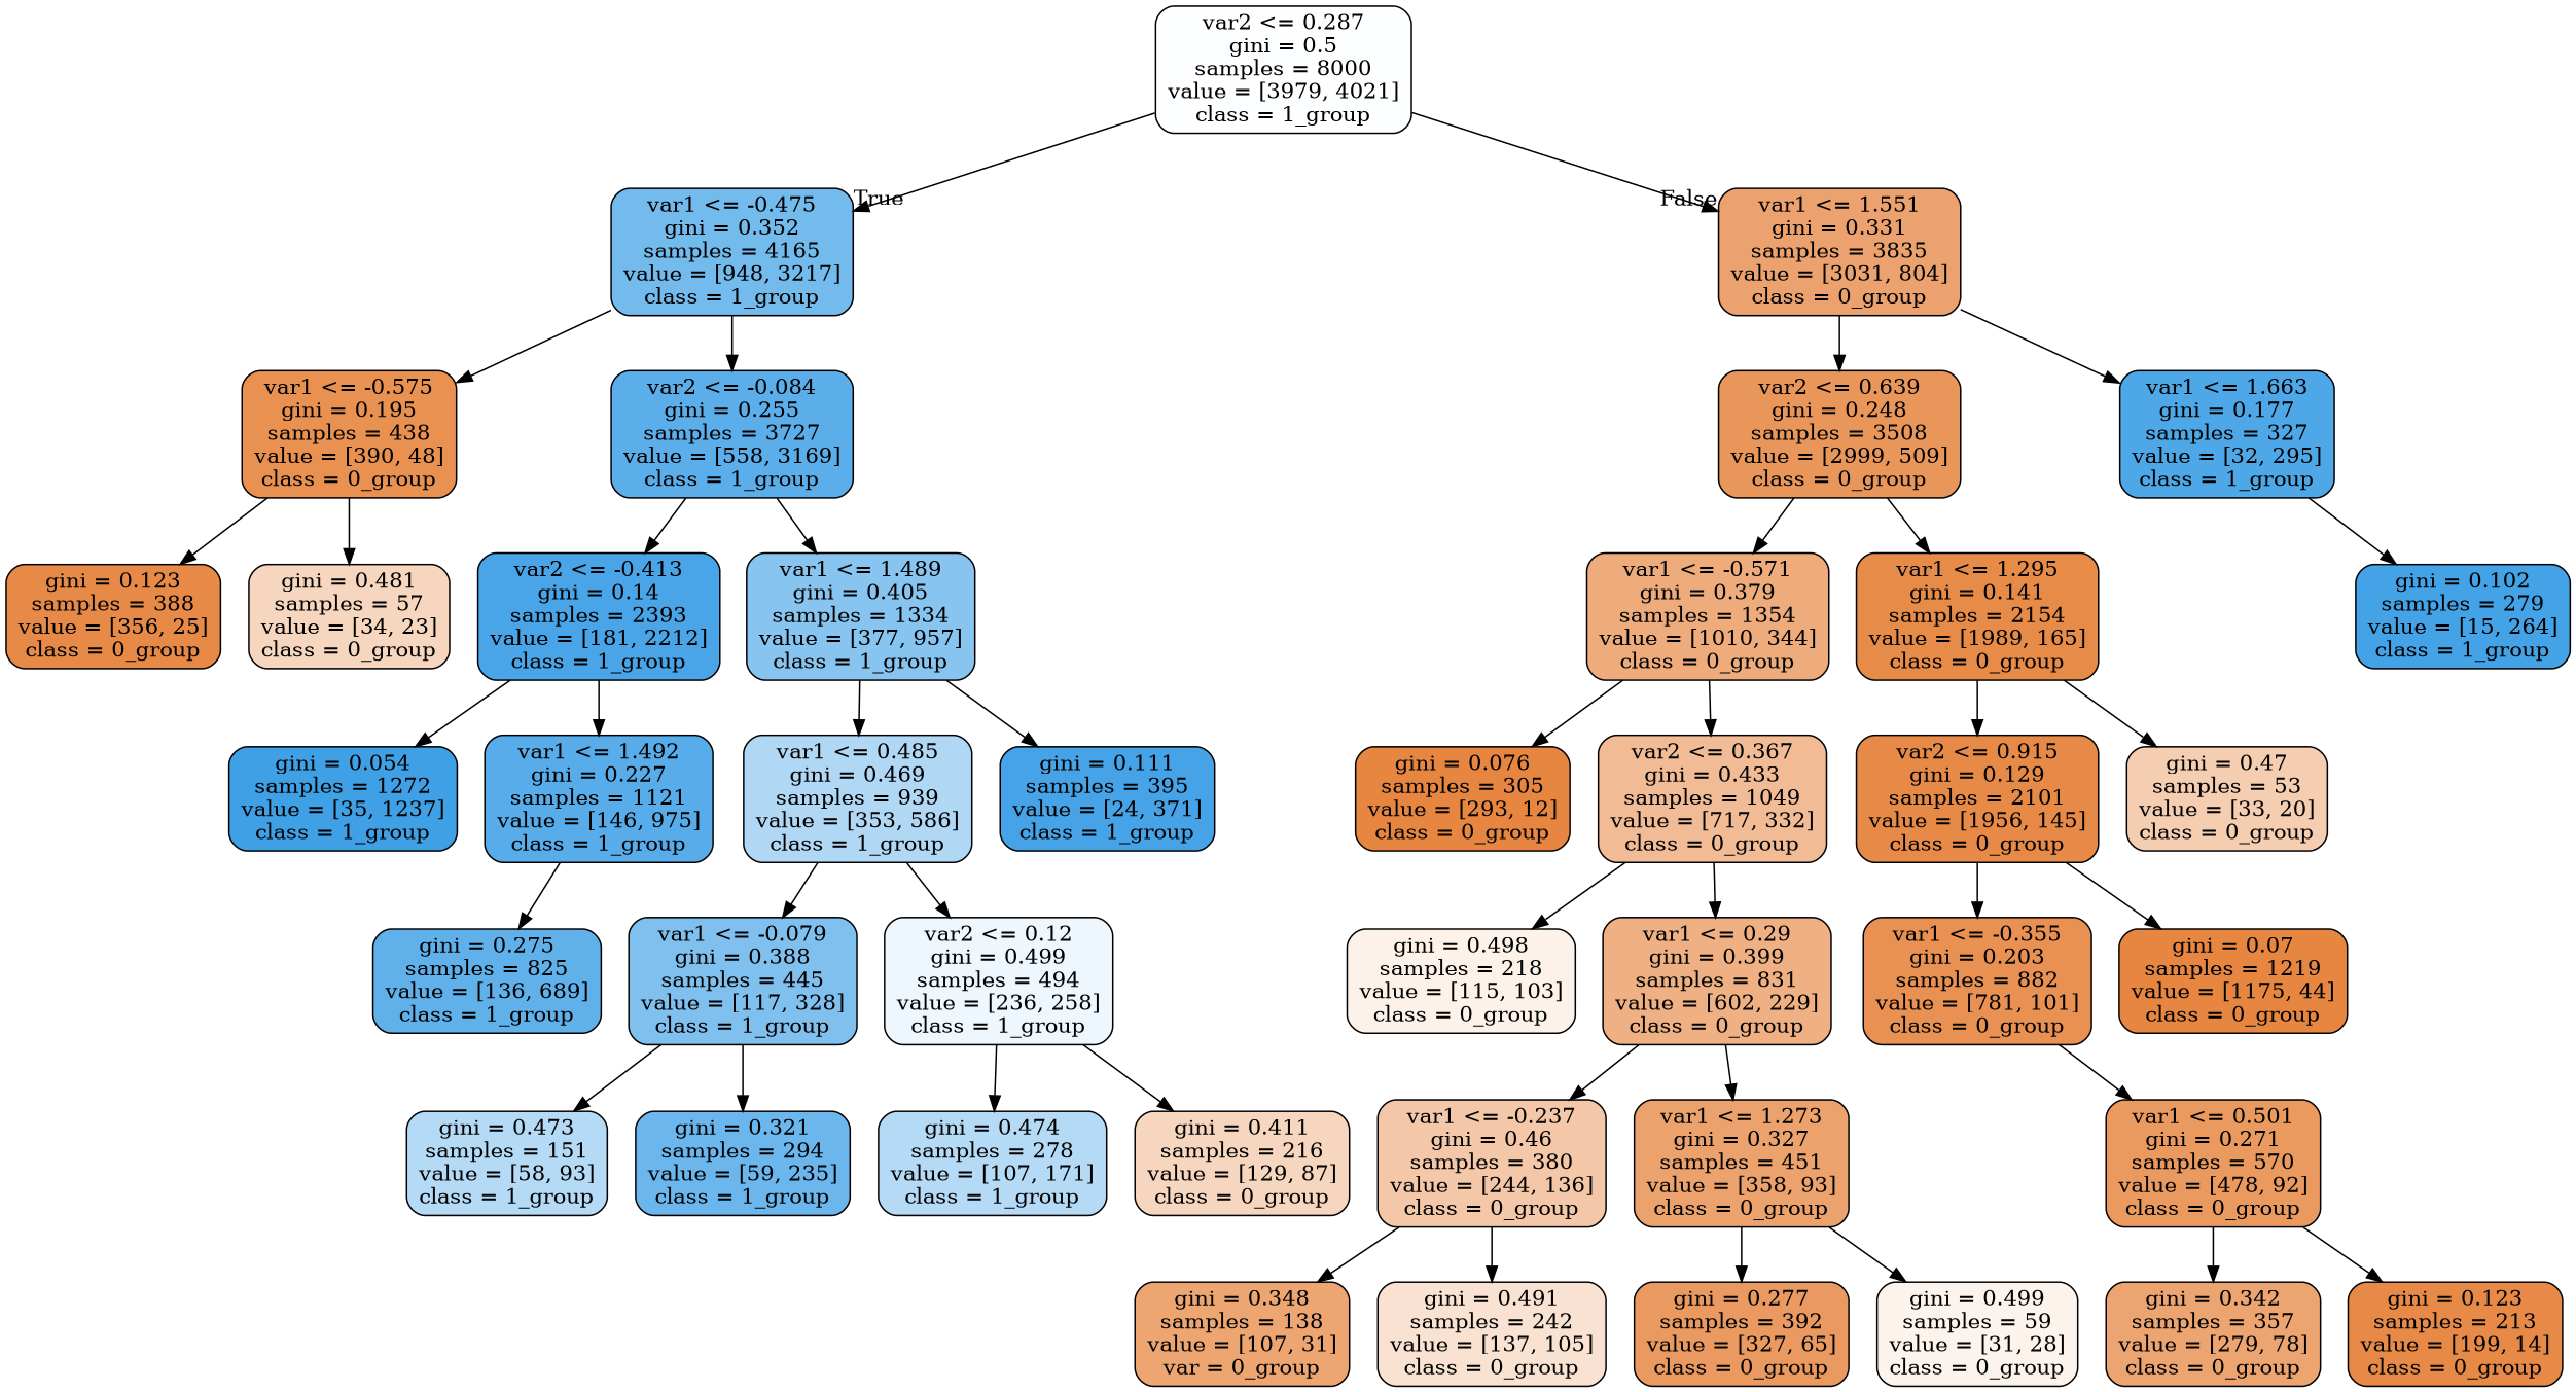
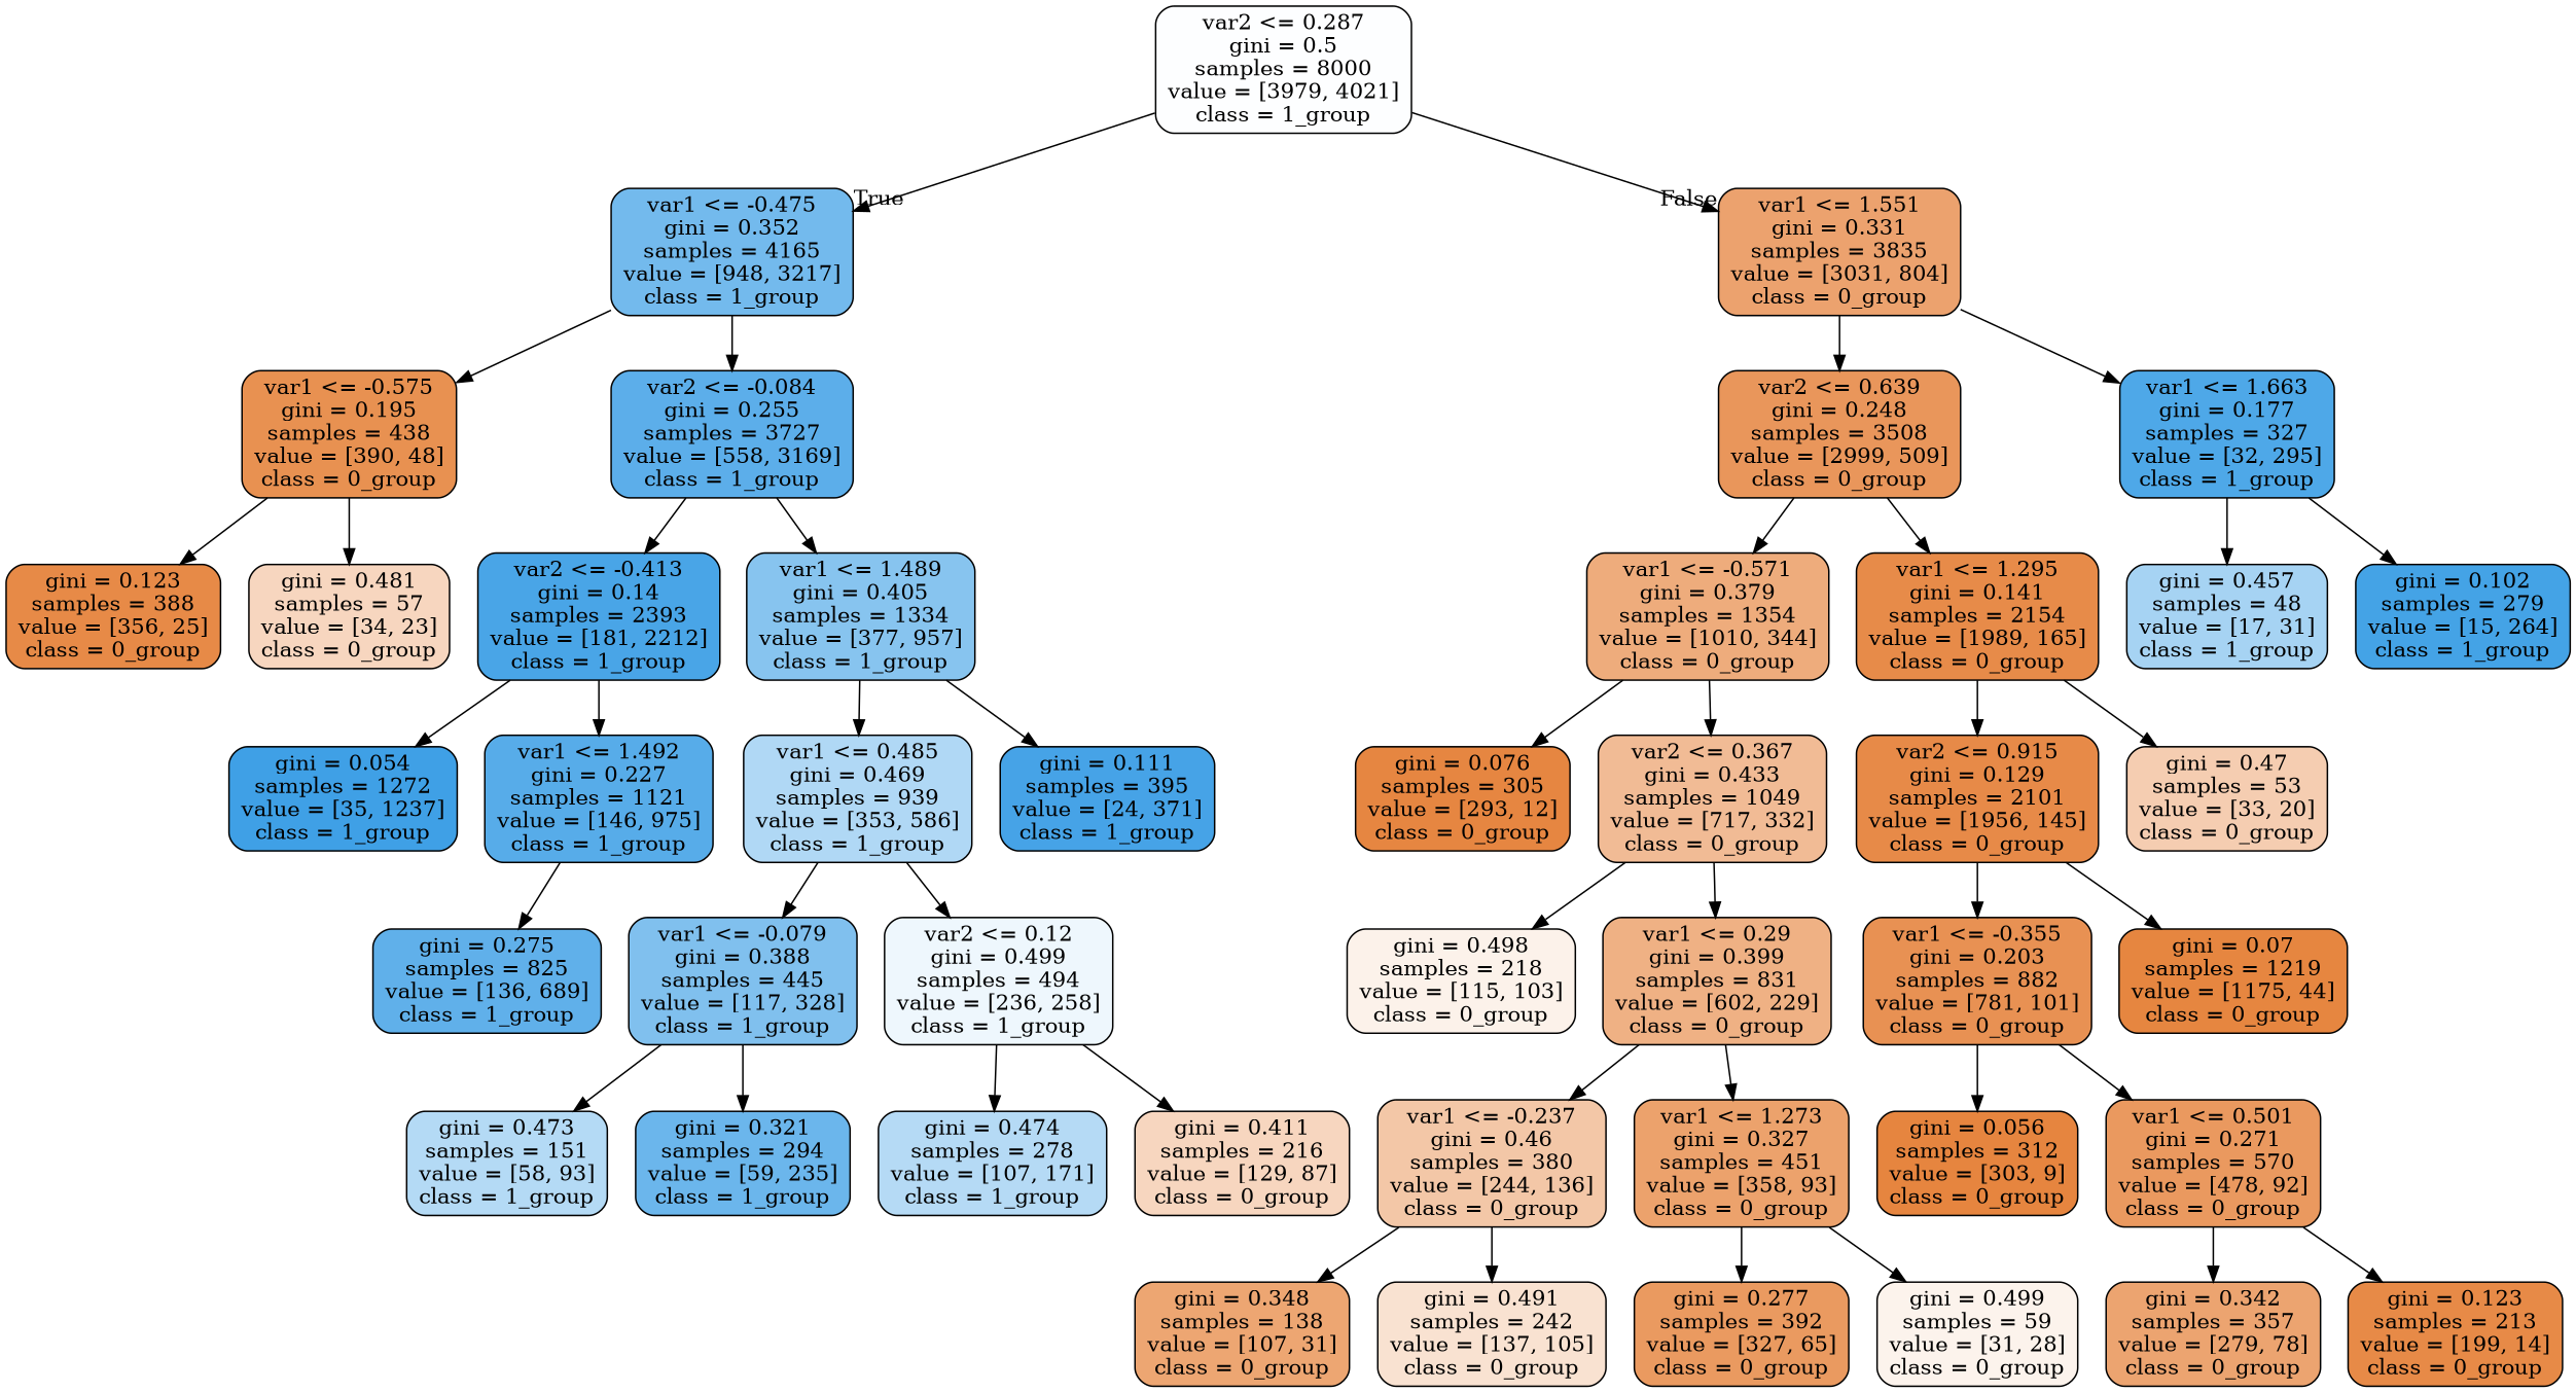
  digraph {
    fontname="DejaVu Serif"
    node [color=black fillcolor="#e78a47" fontname="DejaVu Serif" shape=box style="filled, rounded"]
    edge [fontname="DejaVu Serif"]
    n1 [fillcolor="#fdfeff" label="var2 <= 0.287\ngini = 0.5\nsamples = 8000\nvalue = [3979, 4021]\nclass = 1_group"]
    n2 [fillcolor="#73baed" label="var1 <= -0.475\ngini = 0.352\nsamples = 4165\nvalue = [948, 3217]\nclass = 1_group"]
    n3 [fillcolor="#eca26e" label="var1 <= 1.551\ngini = 0.331\nsamples = 3835\nvalue = [3031, 804]\nclass = 0_group"]
    n4 [fillcolor="#e89151" label="var1 <= -0.575\ngini = 0.195\nsamples = 438\nvalue = [390, 48]\nclass = 0_group"]
    n5 [fillcolor="#5caeea" label="var2 <= -0.084\ngini = 0.255\nsamples = 3727\nvalue = [558, 3169]\nclass = 1_group"]
    n6 [fillcolor="#e9965b" label="var2 <= 0.639\ngini = 0.248\nsamples = 3508\nvalue = [2999, 509]\nclass = 0_group"]
    n7 [fillcolor="#4ea8e8" label="var1 <= 1.663\ngini = 0.177\nsamples = 327\nvalue = [32, 295]\nclass = 1_group"]
    n8 [label="gini = 0.123\nsamples = 388\nvalue = [356, 25]\nclass = 0_group"]
    n9 [fillcolor="#f7d6bf" label="gini = 0.481\nsamples = 57\nvalue = [34, 23]\nclass = 0_group"]
    n10 [fillcolor="#49a5e7" label="var2 <= -0.413\ngini = 0.14\nsamples = 2393\nvalue = [181, 2212]\nclass = 1_group"]
    n11 [fillcolor="#87c4ef" label="var1 <= 1.489\ngini = 0.405\nsamples = 1334\nvalue = [377, 957]\nclass = 1_group"]
    n12 [fillcolor="#3fa0e6" label="gini = 0.054\nsamples = 1272\nvalue = [35, 1237]\nclass = 1_group"]
    n13 [fillcolor="#57ace9" label="var1 <= 1.492\ngini = 0.227\nsamples = 1121\nvalue = [146, 975]\nclass = 1_group"]
    n14 [fillcolor="#b0d8f5" label="var1 <= 0.485\ngini = 0.469\nsamples = 939\nvalue = [353, 586]\nclass = 1_group"]
    n15 [fillcolor="#46a3e7" label="gini = 0.111\nsamples = 395\nvalue = [24, 371]\nclass = 1_group"]
    n16 [fillcolor="#60b0ea" label="gini = 0.275\nsamples = 825\nvalue = [136, 689]\nclass = 1_group"]
    n17 [fillcolor="#80c0ee" label="var1 <= -0.079\ngini = 0.388\nsamples = 445\nvalue = [117, 328]\nclass = 1_group"]
    n18 [fillcolor="#eef7fd" label="var2 <= 0.12\ngini = 0.499\nsamples = 494\nvalue = [236, 258]\nclass = 1_group"]
    n19 [fillcolor="#b4daf5" label="gini = 0.473\nsamples = 151\nvalue = [58, 93]\nclass = 1_group"]
    n20 [fillcolor="#6bb6ec" label="gini = 0.321\nsamples = 294\nvalue = [59, 235]\nclass = 1_group"]
    n21 [fillcolor="#b5daf5" label="gini = 0.474\nsamples = 278\nvalue = [107, 171]\nclass = 1_group"]
    n22 [fillcolor="#f7d6bf" label="gini = 0.411\nsamples = 216\nvalue = [129, 87]\nclass = 0_group"]
    n23 [fillcolor="#eeac7c" label="var1 <= -0.571\ngini = 0.379\nsamples = 1354\nvalue = [1010, 344]\nclass = 0_group"]
    n24 [fillcolor="#e78b49" label="var1 <= 1.295\ngini = 0.141\nsamples = 2154\nvalue = [1989, 165]\nclass = 0_group"]
+   n25 [fillcolor="#a6d3f3" label="gini = 0.457\nsamples = 48\nvalue = [17, 31]\nclass = 1_group"]
    n26 [fillcolor="#44a3e6" label="gini = 0.102\nsamples = 279\nvalue = [15, 264]\nclass = 1_group"]
    n27 [fillcolor="#e68641" label="gini = 0.076\nsamples = 305\nvalue = [293, 12]\nclass = 0_group"]
    n28 [fillcolor="#f1bb95" label="var2 <= 0.367\ngini = 0.433\nsamples = 1049\nvalue = [717, 332]\nclass = 0_group"]
    n29 [fillcolor="#e78a48" label="var2 <= 0.915\ngini = 0.129\nsamples = 2101\nvalue = [1956, 145]\nclass = 0_group"]
    n30 [fillcolor="#f5cdb1" label="gini = 0.47\nsamples = 53\nvalue = [33, 20]\nclass = 0_group"]
    n31 [fillcolor="#fcf2ea" label="gini = 0.498\nsamples = 218\nvalue = [115, 103]\nclass = 0_group"]
    n32 [fillcolor="#efb184" label="var1 <= 0.29\ngini = 0.399\nsamples = 831\nvalue = [602, 229]\nclass = 0_group"]
    n33 [fillcolor="#f3c7a7" label="var1 <= -0.237\ngini = 0.46\nsamples = 380\nvalue = [244, 136]\nclass = 0_group"]
    n34 [fillcolor="#eca26c" label="var1 <= 1.273\ngini = 0.327\nsamples = 451\nvalue = [358, 93]\nclass = 0_group"]
-   n35 [fillcolor="#eda672" label="gini = 0.348\nsamples = 138\nvalue = [107, 31]\nvar = 0_group"]
+   n35 [fillcolor="#eda672" label="gini = 0.348\nsamples = 138\nvalue = [107, 31]\nclass = 0_group"]
    n36 [fillcolor="#f9e2d1" label="gini = 0.491\nsamples = 242\nvalue = [137, 105]\nclass = 0_group"]
    n37 [fillcolor="#ea9a60" label="gini = 0.277\nsamples = 392\nvalue = [327, 65]\nclass = 0_group"]
    n38 [fillcolor="#fcf3ec" label="gini = 0.499\nsamples = 59\nvalue = [31, 28]\nclass = 0_group"]
    n39 [fillcolor="#e89153" label="var1 <= -0.355\ngini = 0.203\nsamples = 882\nvalue = [781, 101]\nclass = 0_group"]
    n40 [fillcolor="#e68640" label="gini = 0.07\nsamples = 1219\nvalue = [1175, 44]\nclass = 0_group"]
+   n41 [fillcolor="#e6853f" label="gini = 0.056\nsamples = 312\nvalue = [303, 9]\nclass = 0_group"]
    n42 [fillcolor="#ea995f" label="var1 <= 0.501\ngini = 0.271\nsamples = 570\nvalue = [478, 92]\nclass = 0_group"]
    n43 [fillcolor="#eca470" label="gini = 0.342\nsamples = 357\nvalue = [279, 78]\nclass = 0_group"]
    n44 [label="gini = 0.123\nsamples = 213\nvalue = [199, 14]\nclass = 0_group"]
    n1 -> n2 [headlabel=True labelangle=45 labeldistance=2.5]
    n1 -> n3 [headlabel=False labelangle=-45 labeldistance=2.5]
    n2 -> n4
    n2 -> n5
    n3 -> n6
    n3 -> n7
    n4 -> n8
    n4 -> n9
    n5 -> n10
    n5 -> n11
    n6 -> n23
    n6 -> n24
+   n7 -> n25
    n7 -> n26
    n10 -> n12
    n10 -> n13
    n11 -> n14
    n11 -> n15
    n13 -> n16
    n14 -> n17
    n14 -> n18
    n17 -> n19
    n17 -> n20
    n18 -> n21
    n18 -> n22
    n23 -> n27
    n23 -> n28
    n24 -> n29
    n24 -> n30
    n28 -> n31
    n28 -> n32
    n29 -> n39
    n29 -> n40
    n32 -> n33
    n32 -> n34
    n33 -> n35
    n33 -> n36
    n34 -> n37
    n34 -> n38
+   n39 -> n41
    n39 -> n42
    n42 -> n43
    n42 -> n44
  }
